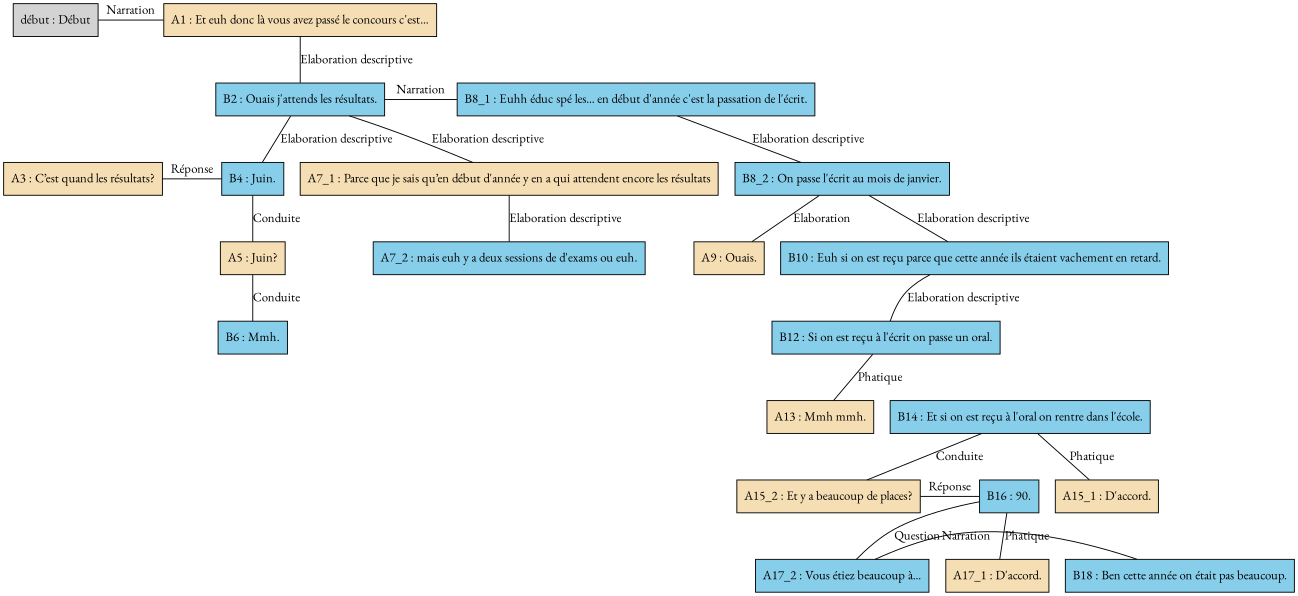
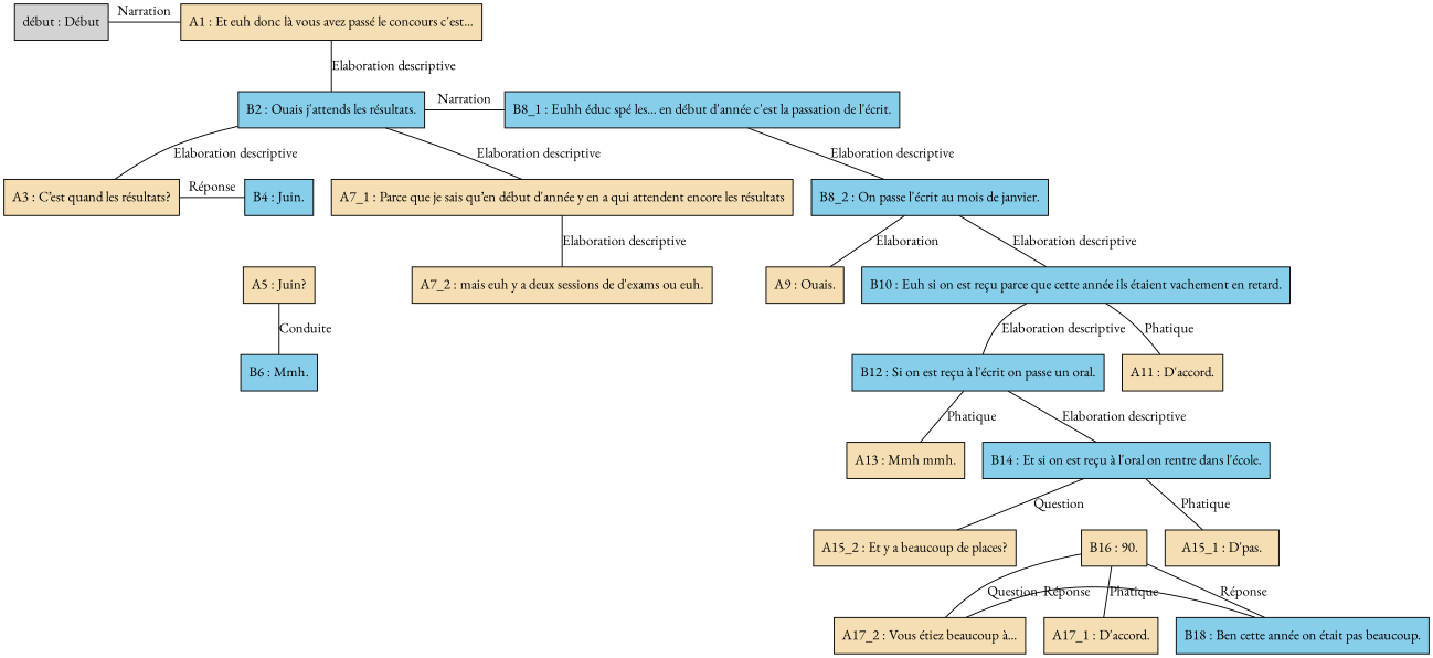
  digraph {
    fontname="EB Garamond"
    node [fontname="EB Garamond" shape=box style=filled fillcolor=wheat]
    edge [dir=none fontname="EB Garamond"]
    n1 [label="début : Début" fillcolor=""]
    n2 [label="A1 : Et euh donc là vous avez passé le concours c'est..."]
    n3 [label="A3 : C’est quand les résultats?"]
    n4 [fillcolor=skyblue label="B4 : Juin."]
    n5 [fillcolor=skyblue label="B2 : Ouais j'attends les résultats."]
    n6 [fillcolor=skyblue label="B8_1 : Euhh éduc spé les... en début d'année c'est la passation de l'écrit."]
    n7 [label="A15_2 : Et y a beaucoup de places?"]
-   n8 [fillcolor=skyblue label="B16 : 90."]
-   n9 [fillcolor=skyblue label="A17_2 : Vous étiez beaucoup à..."]
+   n8 [label="B16 : 90."]
+   n9 [label="A17_2 : Vous étiez beaucoup à..."]
    n10 [fillcolor=skyblue label="B18 : Ben cette année on était pas beaucoup."]
    n11 [label="A5 : Juin?"]
    n12 [label="A7_1 : Parce que je sais qu’en début d'année y en a qui attendent encore les résultats"]
    n13 [fillcolor=skyblue label="B8_2 : On passe l'écrit au mois de janvier."]
    n14 [label="A17_1 : D'accord."]
-   n15 [fillcolor=skyblue label="A7_2 : mais euh y a deux sessions de d'exams ou euh."]
+   n15 [label="A7_2 : mais euh y a deux sessions de d'exams ou euh."]
    n16 [fillcolor=skyblue label="B6 : Mmh."]
    n17 [label="A9 : Ouais."]
    n18 [fillcolor=skyblue label="B10 : Euh si on est reçu parce que cette année ils étaient vachement en retard."]
+   n19 [label="A11 : D'accord."]
    n20 [fillcolor=skyblue label="B12 : Si on est reçu à l'écrit on passe un oral."]
    n21 [label="A13 : Mmh mmh."]
    n22 [fillcolor=skyblue label="B14 : Et si on est reçu à l'oral on rentre dans l'école."]
-   n23 [label="A15_1 : D'accord."]
+   n23 [label="A15_1 : D'pas."]
    subgraph sub_1 {
      rank=same
      n1
      n2
    }
    subgraph sub_2 {
      rank=same
      n3
      n4
    }
    subgraph sub_3 {
      rank=same
      n5
      n6
    }
    subgraph sub_4 {
      rank=same
      n7
      n8
    }
    subgraph sub_5 {
      rank=same
      n9
      n10
    }
    n1 -> n2 [label=Narration]
    n2 -> n5 [label="Elaboration descriptive"]
    n3 -> n4 [label="Réponse"]
-   n4 -> n11 [label=Conduite]
-   n5 -> n4 [label="Elaboration descriptive"]
+   n5 -> n3 [label="Elaboration descriptive"]
    n5 -> n6 [label=Narration]
    n5 -> n12 [label="Elaboration descriptive"]
    n6 -> n13 [label="Elaboration descriptive"]
-   n7 -> n8 [label="Réponse"]
+   n10 -> n8 [label="Réponse"]
    n8 -> n9 [label=Question]
    n8 -> n14 [label=Phatique]
-   n9 -> n10 [label=Narration]
+   n9 -> n10 [label="Réponse"]
    n11 -> n16 [label=Conduite]
    n12 -> n15 [label="Elaboration descriptive"]
    n13 -> n17 [label=Elaboration]
    n13 -> n18 [label="Elaboration descriptive"]
+   n18 -> n19 [label=Phatique]
    n18 -> n20 [label="Elaboration descriptive"]
    n20 -> n21 [label=Phatique]
-   n22 -> n7 [label=Conduite]
+   n20 -> n22 [label="Elaboration descriptive"]
+   n22 -> n7 [label=Question]
    n22 -> n23 [label=Phatique]
  }
